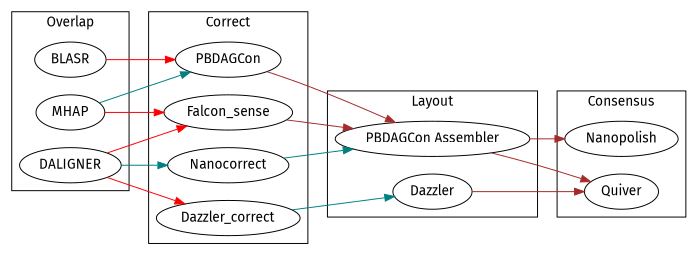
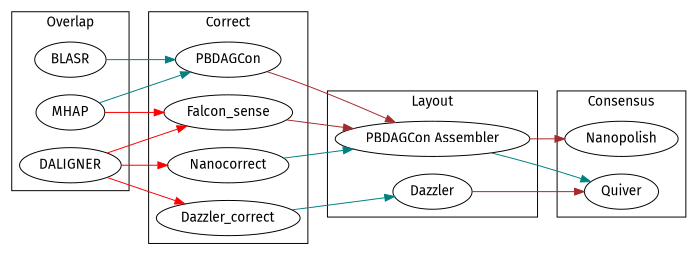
  strict digraph {
    fontname="Fira Sans"
    rankdir=LR
    node [fontname="Fira Sans"]
    edge [color=red fontname="Fira Sans"]
    PBDAGCon
    Falcon_sense
    Dazzler_correct
    Nanocorrect
    BLASR
    DALIGNER
    MHAP
    n8 [label="PBDAGCon Assembler"]
    Dazzler
    Quiver
    Nanopolish
    subgraph cluster_1 {
      label=Correct
      PBDAGCon
      Falcon_sense
      Dazzler_correct
      Nanocorrect
    }
    subgraph cluster_2 {
      label=Overlap
      BLASR
      DALIGNER
      MHAP
    }
    subgraph cluster_3 {
      label=Layout
      n8
      Dazzler
    }
    subgraph cluster_4 {
      label=Consensus
      Quiver
      Nanopolish
    }
    PBDAGCon -> n8 [color=brown]
    Falcon_sense -> n8 [color=brown]
    Dazzler_correct -> Dazzler [color=teal]
    Nanocorrect -> n8 [color=teal]
-   BLASR -> PBDAGCon
+   BLASR -> PBDAGCon [color=teal]
    DALIGNER -> Falcon_sense
    DALIGNER -> Dazzler_correct
-   DALIGNER -> Nanocorrect [color=teal]
+   DALIGNER -> Nanocorrect
    MHAP -> PBDAGCon [color=teal]
    MHAP -> Falcon_sense
-   n8 -> Quiver [color=brown]
+   n8 -> Quiver [color=teal]
    n8 -> Nanopolish [color=brown]
    Dazzler -> Quiver [color=brown]
  }
